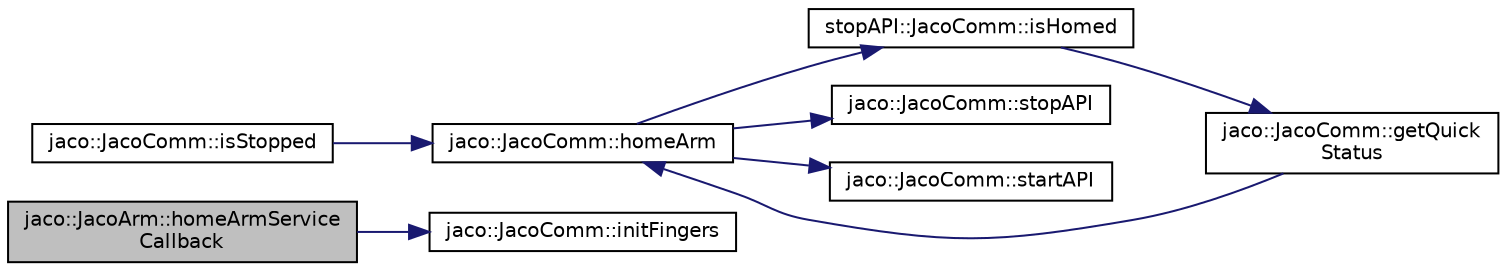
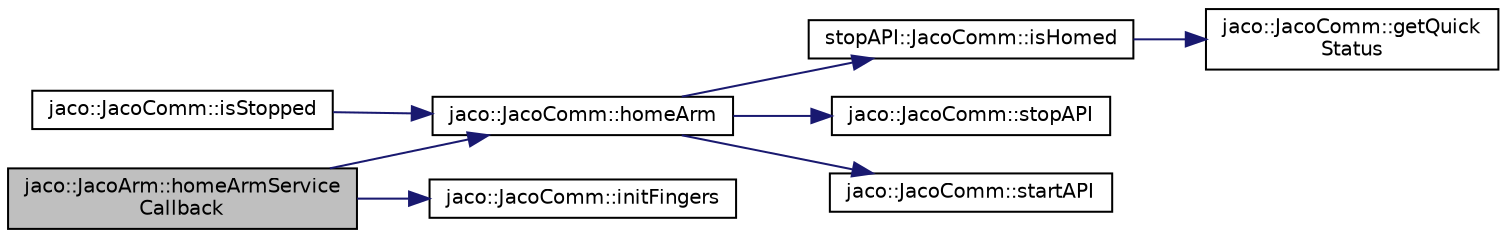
  digraph {
    rankdir=LR
    node [color=black fillcolor=white fontname=Helvetica fontsize=10 shape=record style=filled]
    edge [color=midnightblue fontname=Helvetica fontsize=10 labelfontname=Helvetica labelfontsize=10 style=solid]
    n1 [fillcolor=grey75 fontcolor=black height=0.2 label="jaco::JacoArm::homeArmService\lCallback" width=0.4]
    n2 [height=0.2 label="jaco::JacoComm::homeArm" width=0.4]
    n3 [height=0.2 label="jaco::JacoComm::initFingers" width=0.4]
    n4 [height=0.2 label="stopAPI::JacoComm::isHomed" width=0.4]
    n5 [height=0.2 label="jaco::JacoComm::stopAPI" width=0.4]
    n6 [height=0.2 label="jaco::JacoComm::startAPI" width=0.4]
    n7 [height=0.2 label="jaco::JacoComm::isStopped" width=0.4]
    n8 [height=0.2 label="jaco::JacoComm::getQuick\lStatus" width=0.4]
-   n8 -> n2
+   n1 -> n2
    n1 -> n3
    n2 -> n4
    n2 -> n5
    n2 -> n6
    n4 -> n8
    n7 -> n2
  }
